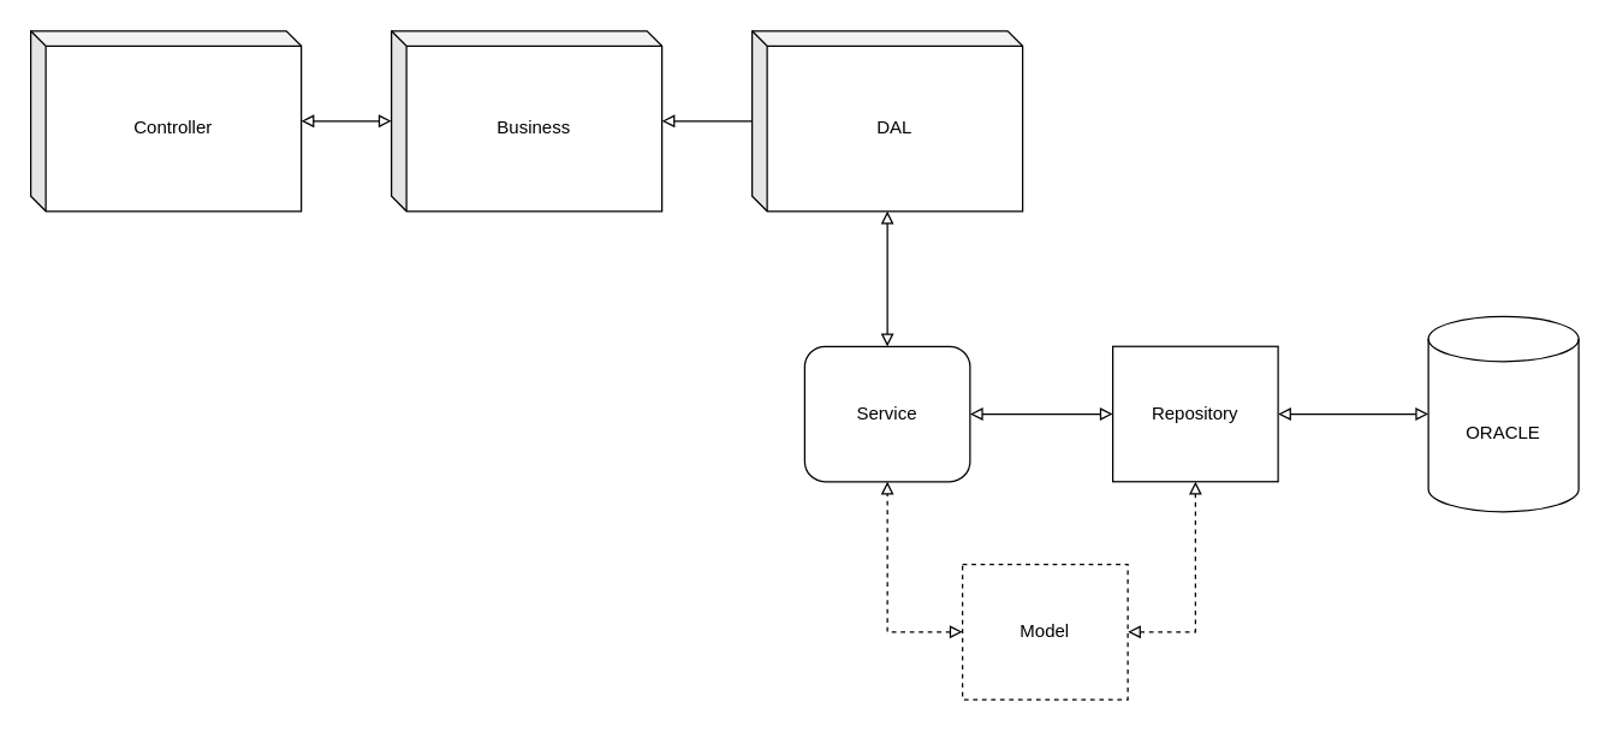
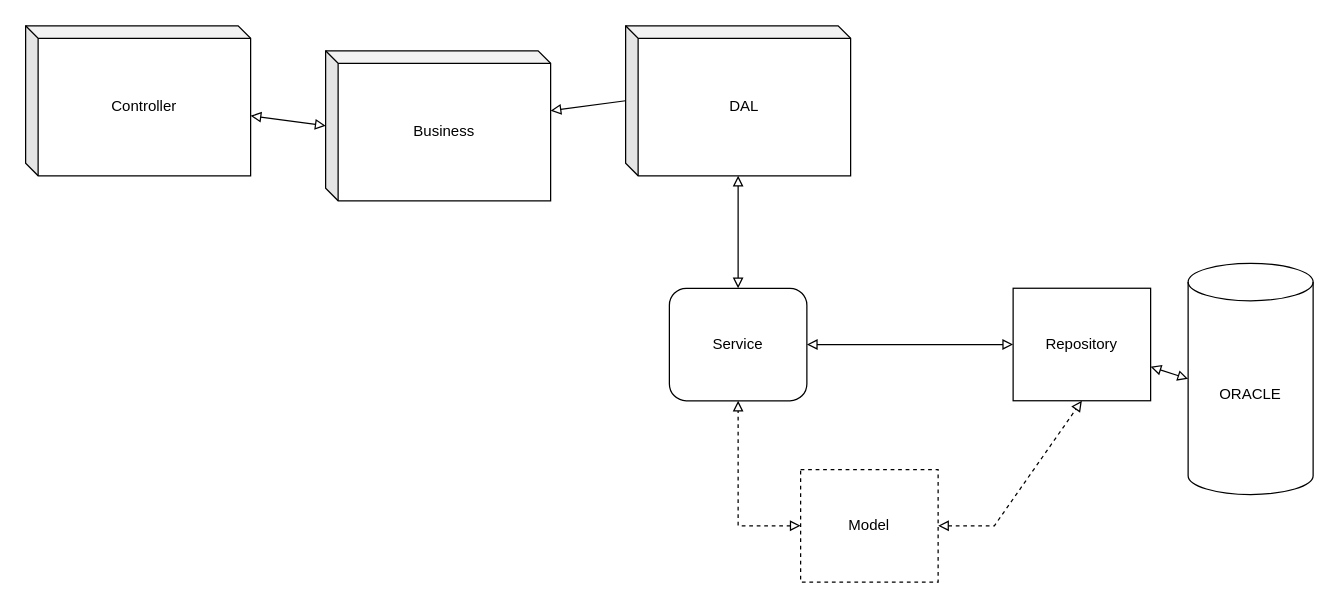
  <mxCell id="0" />
  <mxCell id="1" parent="0" />
  <mxCell id="2" style="rounded=0;orthogonalLoop=1;jettySize=auto;html=1;entryX=0;entryY=0.5;entryDx=0;entryDy=0;entryPerimeter=0;endArrow=block;endFill=0;startArrow=block;startFill=0;" edge="1" parent="1" source="3" target="5"><mxGeometry relative="1" as="geometry" /></mxCell>
  <mxCell id="3" value="Controller" style="shape=cube;whiteSpace=wrap;html=1;boundedLbl=1;backgroundOutline=1;darkOpacity=0.05;darkOpacity2=0.1;size=10;" vertex="1" parent="1"><mxGeometry x="20" y="20" width="180" height="120" as="geometry" /></mxCell>
  <mxCell id="4" style="rounded=0;orthogonalLoop=1;jettySize=auto;html=1;startArrow=block;startFill=0;endArrow=none;endFill=0;entryX=0;entryY=0.5;entryDx=0;entryDy=0;entryPerimeter=0;" edge="1" parent="1" source="5" target="7"><mxGeometry relative="1" as="geometry"><mxPoint x="510" y="80" as="targetPoint" /></mxGeometry></mxCell>
- <mxCell id="5" value="Business" style="shape=cube;whiteSpace=wrap;html=1;boundedLbl=1;backgroundOutline=1;darkOpacity=0.05;darkOpacity2=0.1;size=10;" vertex="1" parent="1"><mxGeometry x="260" y="20" width="180" height="120" as="geometry" /></mxCell>
+ <mxCell id="5" value="Business" style="shape=cube;whiteSpace=wrap;html=1;boundedLbl=1;backgroundOutline=1;darkOpacity=0.05;darkOpacity2=0.1;size=10;" vertex="1" parent="1"><mxGeometry x="260" y="40" width="180" height="120" as="geometry" /></mxCell>
  <mxCell id="6" style="edgeStyle=orthogonalEdgeStyle;rounded=0;orthogonalLoop=1;jettySize=auto;html=1;entryX=0.5;entryY=0;entryDx=0;entryDy=0;endArrow=block;endFill=0;startArrow=block;startFill=0;" edge="1" parent="1" source="7" target="9"><mxGeometry relative="1" as="geometry" /></mxCell>
  <mxCell id="7" value="DAL" style="shape=cube;whiteSpace=wrap;html=1;boundedLbl=1;backgroundOutline=1;darkOpacity=0.05;darkOpacity2=0.1;size=10;" vertex="1" parent="1"><mxGeometry x="500" y="20" width="180" height="120" as="geometry" /></mxCell>
  <mxCell id="8" style="edgeStyle=orthogonalEdgeStyle;rounded=0;orthogonalLoop=1;jettySize=auto;html=1;entryX=0;entryY=0.5;entryDx=0;entryDy=0;startArrow=block;startFill=0;endArrow=block;endFill=0;" edge="1" parent="1" source="9" target="14"><mxGeometry relative="1" as="geometry" /></mxCell>
  <mxCell id="9" value="Service" style="whiteSpace=wrap;html=1;rounded=1;" vertex="1" parent="1"><mxGeometry x="535" y="230" width="110" height="90" as="geometry" /></mxCell>
  <mxCell id="10" style="edgeStyle=none;rounded=0;orthogonalLoop=1;jettySize=auto;html=1;entryX=0.5;entryY=1;entryDx=0;entryDy=0;dashed=1;startArrow=block;startFill=0;endArrow=block;endFill=0;" edge="1" parent="1" source="12" target="14"><mxGeometry relative="1" as="geometry"><Array as="points"><mxPoint x="795" y="420" /></Array></mxGeometry></mxCell>
  <mxCell id="11" style="edgeStyle=none;rounded=0;orthogonalLoop=1;jettySize=auto;html=1;entryX=0.5;entryY=1;entryDx=0;entryDy=0;dashed=1;startArrow=block;startFill=0;endArrow=block;endFill=0;" edge="1" parent="1" source="12" target="9"><mxGeometry relative="1" as="geometry"><Array as="points"><mxPoint x="590" y="420" /></Array></mxGeometry></mxCell>
  <mxCell id="12" value="Model" style="rounded=0;whiteSpace=wrap;html=1;dashed=1;" vertex="1" parent="1"><mxGeometry x="640" y="375" width="110" height="90" as="geometry" /></mxCell>
  <mxCell id="13" style="edgeStyle=none;rounded=0;orthogonalLoop=1;jettySize=auto;html=1;entryX=0;entryY=0.5;entryDx=0;entryDy=0;entryPerimeter=0;startArrow=block;startFill=0;endArrow=block;endFill=0;" edge="1" parent="1" source="14" target="15"><mxGeometry relative="1" as="geometry" /></mxCell>
- <mxCell id="14" value="Repository" style="rounded=0;whiteSpace=wrap;html=1;" vertex="1" parent="1"><mxGeometry x="740" y="230" width="110" height="90" as="geometry" /></mxCell>
- <mxCell id="15" value="ORACLE" style="shape=cylinder3;whiteSpace=wrap;html=1;boundedLbl=1;backgroundOutline=1;size=15;" vertex="1" parent="1"><mxGeometry x="950" y="210" width="100" height="130" as="geometry" /></mxCell>
+ <mxCell id="14" value="Repository" style="rounded=0;whiteSpace=wrap;html=1;" vertex="1" parent="1"><mxGeometry x="810" y="230" width="110" height="90" as="geometry" /></mxCell>
+ <mxCell id="15" value="ORACLE" style="shape=cylinder3;whiteSpace=wrap;html=1;boundedLbl=1;backgroundOutline=1;size=15;" vertex="1" parent="1"><mxGeometry x="950" y="210" width="100" height="185" as="geometry" /></mxCell>
